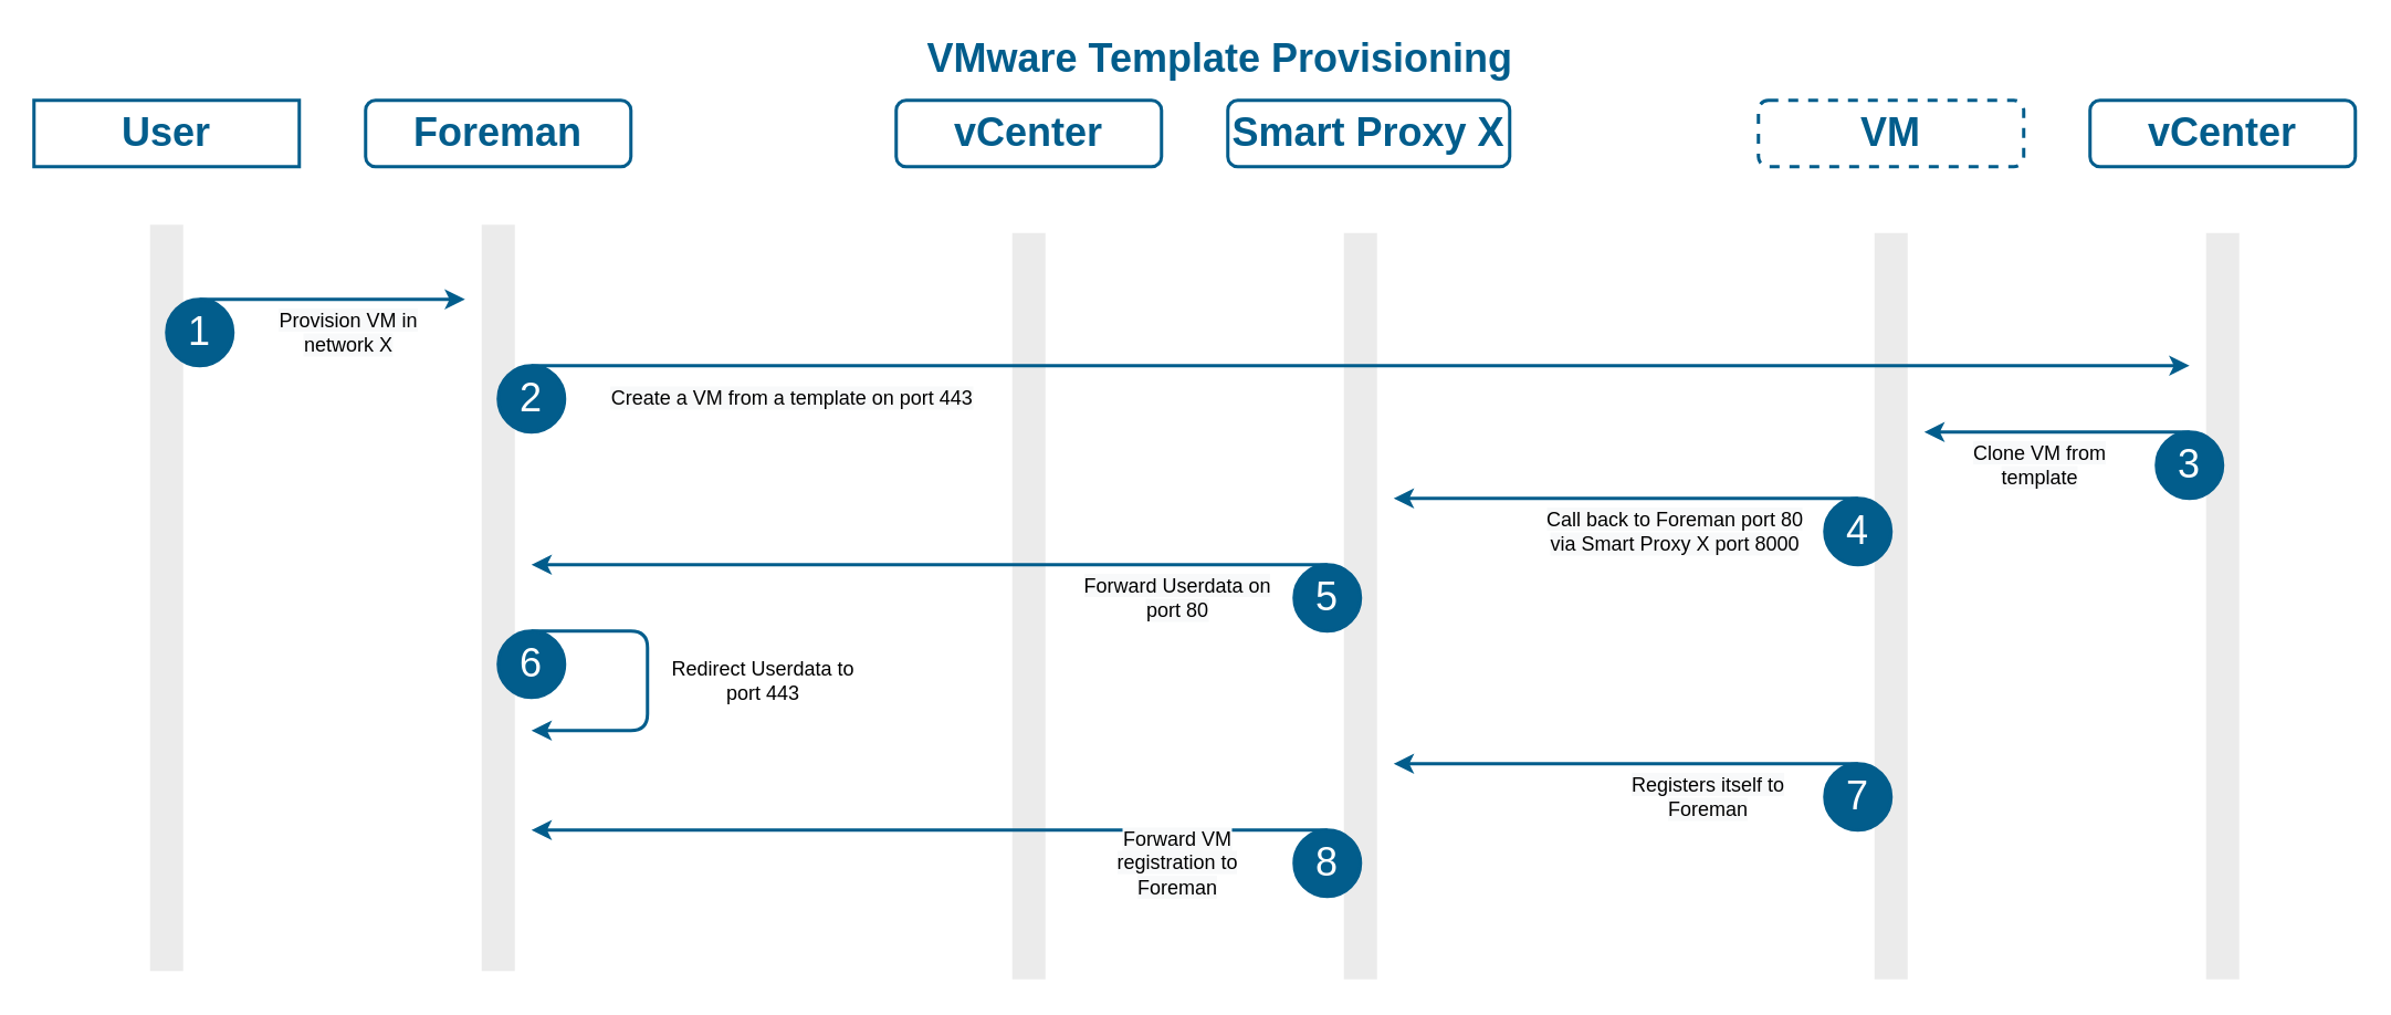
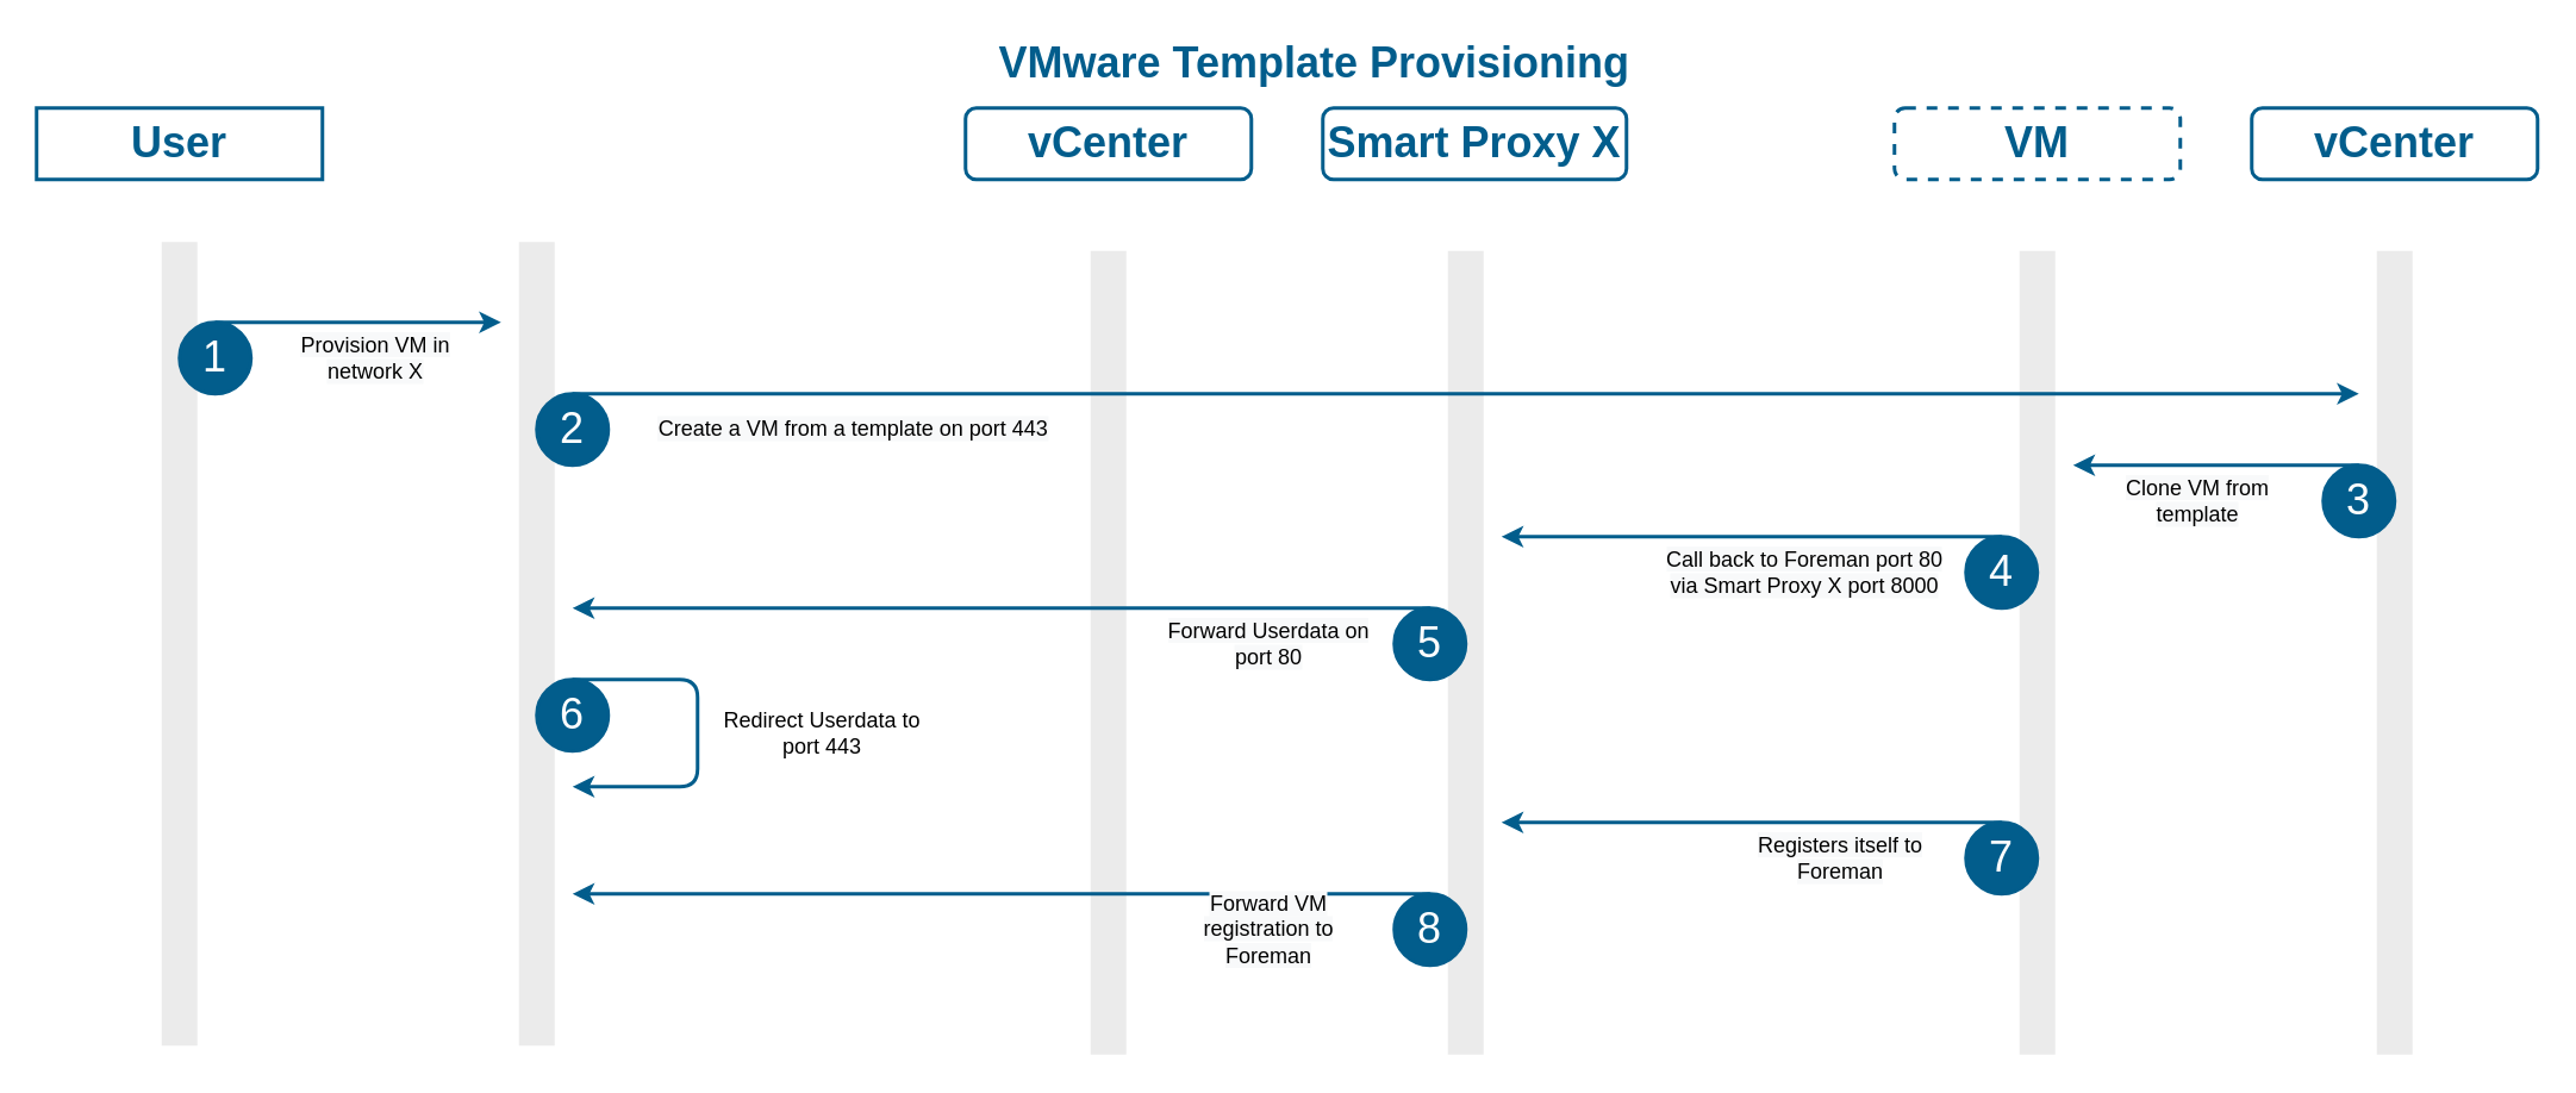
  <mxCell id="0" />
  <mxCell id="1" parent="0" />
  <mxCell id="2" value="" style="rounded=0;whiteSpace=wrap;html=1;strokeWidth=1;fontSize=18;fillColor=#CCCCCC;strokeColor=none;opacity=40;" parent="1" vertex="1"><mxGeometry x="90" y="135" width="20" height="450" as="geometry" /></mxCell>
  <mxCell id="3" style="edgeStyle=orthogonalEdgeStyle;rounded=1;orthogonalLoop=1;jettySize=auto;html=1;strokeWidth=2;strokeColor=#025D8C;" edge="1" parent="1" source="38"><mxGeometry relative="1" as="geometry"><mxPoint x="320" y="440" as="targetPoint" /><Array as="points"><mxPoint x="390" y="380" /><mxPoint x="390" y="440" /><mxPoint x="320" y="440" /></Array></mxGeometry></mxCell>
  <mxCell id="4" value="" style="rounded=0;whiteSpace=wrap;html=1;strokeWidth=1;fontSize=18;fillColor=#CCCCCC;strokeColor=none;opacity=40;" vertex="1" parent="1"><mxGeometry x="290" y="135" width="20" height="450" as="geometry" /></mxCell>
  <mxCell id="5" value="" style="rounded=0;whiteSpace=wrap;html=1;strokeWidth=1;fontSize=18;fillColor=#CCCCCC;strokeColor=none;opacity=40;" vertex="1" parent="1"><mxGeometry x="610" y="140" width="20" height="450" as="geometry" /></mxCell>
  <mxCell id="6" value="" style="rounded=0;whiteSpace=wrap;html=1;strokeWidth=1;fontSize=18;fillColor=#CCCCCC;strokeColor=none;opacity=40;" vertex="1" parent="1"><mxGeometry x="810" y="140" width="20" height="450" as="geometry" /></mxCell>
  <mxCell id="7" value="" style="rounded=0;whiteSpace=wrap;html=1;strokeWidth=1;fontSize=18;fillColor=#CCCCCC;strokeColor=none;opacity=40;" vertex="1" parent="1"><mxGeometry x="1130" y="140" width="20" height="450" as="geometry" /></mxCell>
  <mxCell id="8" value="" style="rounded=0;whiteSpace=wrap;html=1;strokeWidth=1;fontSize=18;fillColor=#CCCCCC;strokeColor=none;opacity=40;" vertex="1" parent="1"><mxGeometry x="1330" y="140" width="20" height="450" as="geometry" /></mxCell>
  <mxCell id="9" value="User" style="whiteSpace=wrap;html=1;fontSize=24;fontStyle=1;fontColor=#025D8C;fillColor=none;strokeColor=#025D8C;strokeWidth=2;rounded=0;" parent="1" vertex="1"><mxGeometry x="20" y="60" width="160" height="40" as="geometry" /></mxCell>
- <mxCell id="10" value="Foreman" style="rounded=1;whiteSpace=wrap;html=1;fontSize=24;fontStyle=1;fontColor=#025D8C;fillColor=none;strokeColor=#025D8C;strokeWidth=2;" parent="1" vertex="1"><mxGeometry x="220" y="60" width="160" height="40" as="geometry" /></mxCell>
  <mxCell id="11" value="vCenter" style="rounded=1;whiteSpace=wrap;html=1;fontSize=24;fontStyle=1;fontColor=#025D8C;fillColor=none;strokeColor=#025D8C;strokeWidth=2;" parent="1" vertex="1"><mxGeometry x="540" y="60" width="160" height="40" as="geometry" /></mxCell>
  <mxCell id="12" value="1" style="ellipse;whiteSpace=wrap;html=1;fontSize=24;strokeWidth=2;strokeColor=#025D8C;fontColor=#FFFFFF;fillColor=#025D8C;" parent="1" vertex="1"><mxGeometry x="100" y="180" width="40" height="40" as="geometry" /></mxCell>
  <mxCell id="13" value="" style="endArrow=classic;html=1;fontSize=18;exitX=0.5;exitY=0;exitDx=0;exitDy=0;strokeWidth=2;strokeColor=#025D8C;" parent="1" source="12" edge="1"><mxGeometry width="50" height="50" relative="1" as="geometry"><mxPoint x="140" y="180" as="sourcePoint" /><mxPoint x="280" y="180" as="targetPoint" /></mxGeometry></mxCell>
  <mxCell id="14" value="&lt;span style=&quot;color: rgb(0 , 0 , 0) ; font-family: &amp;#34;helvetica&amp;#34; ; font-size: 12px ; font-style: normal ; font-weight: 400 ; letter-spacing: normal ; text-align: center ; text-indent: 0px ; text-transform: none ; word-spacing: 0px ; background-color: rgb(248 , 249 , 250) ; display: inline ; float: none&quot;&gt;Provision VM in network X&lt;/span&gt;" style="rounded=0;whiteSpace=wrap;html=1;strokeColor=none;fillColor=none;" parent="1" vertex="1"><mxGeometry x="150" y="190" width="120" height="20" as="geometry" /></mxCell>
  <mxCell id="15" value="2" style="ellipse;whiteSpace=wrap;html=1;fontSize=24;strokeWidth=2;strokeColor=#025D8C;fontColor=#FFFFFF;fillColor=#025D8C;" parent="1" vertex="1"><mxGeometry x="300" y="220" width="40" height="40" as="geometry" /></mxCell>
  <mxCell id="16" value="" style="endArrow=classic;html=1;fontSize=18;exitX=0.5;exitY=0;exitDx=0;exitDy=0;strokeWidth=2;strokeColor=#025D8C;" parent="1" source="15" edge="1"><mxGeometry width="50" height="50" relative="1" as="geometry"><mxPoint x="355" y="220" as="sourcePoint" /><mxPoint x="1320" y="220" as="targetPoint" /></mxGeometry></mxCell>
  <mxCell id="17" value="&lt;span style=&quot;color: rgb(0 , 0 , 0) ; font-family: &amp;#34;helvetica&amp;#34; ; font-size: 12px ; font-style: normal ; font-weight: 400 ; letter-spacing: normal ; text-align: center ; text-indent: 0px ; text-transform: none ; word-spacing: 0px ; background-color: rgb(248 , 249 , 250) ; display: inline ; float: none&quot;&gt;Create a VM from a template on port 443&lt;/span&gt;" style="rounded=0;whiteSpace=wrap;html=1;strokeColor=none;fillColor=none;" parent="1" vertex="1"><mxGeometry x="360" y="230" width="235" height="20" as="geometry" /></mxCell>
  <mxCell id="18" value="VMware Template Provisioning" style="text;html=1;align=center;verticalAlign=middle;resizable=0;points=[];autosize=1;fontSize=24;fontColor=#025D8C;fontStyle=1" parent="1" vertex="1"><mxGeometry x="550" y="20" width="370" height="30" as="geometry" /></mxCell>
  <mxCell id="19" value="Smart Proxy X" style="rounded=1;whiteSpace=wrap;html=1;fontSize=24;fontStyle=1;fontColor=#025D8C;fillColor=none;strokeColor=#025D8C;strokeWidth=2;" vertex="1" parent="1"><mxGeometry x="740" y="60" width="170" height="40" as="geometry" /></mxCell>
  <mxCell id="20" value="VM" style="rounded=1;whiteSpace=wrap;html=1;fontSize=24;fontStyle=1;fontColor=#025D8C;fillColor=none;strokeColor=#025D8C;strokeWidth=2;dashed=1;" vertex="1" parent="1"><mxGeometry x="1060" y="60" width="160" height="40" as="geometry" /></mxCell>
  <mxCell id="21" value="vCenter" style="rounded=1;whiteSpace=wrap;html=1;fontSize=24;fontStyle=1;fontColor=#025D8C;fillColor=none;strokeColor=#025D8C;strokeWidth=2;" vertex="1" parent="1"><mxGeometry x="1260" y="60" width="160" height="40" as="geometry" /></mxCell>
  <mxCell id="22" value="3" style="ellipse;whiteSpace=wrap;html=1;fontSize=24;strokeWidth=2;strokeColor=#025D8C;fontColor=#FFFFFF;fillColor=#025D8C;" vertex="1" parent="1"><mxGeometry x="1300" y="260" width="40" height="40" as="geometry" /></mxCell>
  <mxCell id="23" value="" style="endArrow=classic;html=1;fontSize=18;exitX=0.5;exitY=0;exitDx=0;exitDy=0;strokeWidth=2;strokeColor=#025D8C;" edge="1" parent="1" source="22"><mxGeometry width="50" height="50" relative="1" as="geometry"><mxPoint x="1040" y="270" as="sourcePoint" /><mxPoint x="1160" y="260" as="targetPoint" /></mxGeometry></mxCell>
  <mxCell id="24" value="&lt;span style=&quot;color: rgb(0 , 0 , 0) ; font-family: &amp;#34;helvetica&amp;#34; ; font-size: 12px ; font-style: normal ; font-weight: 400 ; letter-spacing: normal ; text-align: center ; text-indent: 0px ; text-transform: none ; word-spacing: 0px ; background-color: rgb(248 , 249 , 250) ; display: inline ; float: none&quot;&gt;Clone VM from template&lt;/span&gt;" style="rounded=0;whiteSpace=wrap;html=1;strokeColor=none;fillColor=none;" vertex="1" parent="1"><mxGeometry x="1170" y="270" width="120" height="20" as="geometry" /></mxCell>
  <mxCell id="25" value="4" style="ellipse;whiteSpace=wrap;html=1;fontSize=24;strokeWidth=2;strokeColor=#025D8C;fontColor=#FFFFFF;fillColor=#025D8C;" vertex="1" parent="1"><mxGeometry x="1100" y="300" width="40" height="40" as="geometry" /></mxCell>
  <mxCell id="26" value="" style="endArrow=classic;html=1;fontSize=18;exitX=0.5;exitY=0;exitDx=0;exitDy=0;strokeWidth=2;strokeColor=#025D8C;" edge="1" parent="1" source="25"><mxGeometry width="50" height="50" relative="1" as="geometry"><mxPoint x="840" y="310" as="sourcePoint" /><mxPoint x="840" y="300" as="targetPoint" /></mxGeometry></mxCell>
  <mxCell id="27" value="&lt;span style=&quot;color: rgb(0 , 0 , 0) ; font-family: &amp;#34;helvetica&amp;#34; ; font-size: 12px ; font-style: normal ; font-weight: 400 ; letter-spacing: normal ; text-align: center ; text-indent: 0px ; text-transform: none ; word-spacing: 0px ; background-color: rgb(248 , 249 , 250) ; display: inline ; float: none&quot;&gt;Call back to Foreman port 80 via Smart Proxy X port 8000&lt;/span&gt;" style="rounded=0;whiteSpace=wrap;html=1;strokeColor=none;fillColor=none;" vertex="1" parent="1"><mxGeometry x="930" y="310" width="160" height="20" as="geometry" /></mxCell>
  <mxCell id="28" value="5" style="ellipse;whiteSpace=wrap;html=1;fontSize=24;strokeWidth=2;strokeColor=#025D8C;fontColor=#FFFFFF;fillColor=#025D8C;" vertex="1" parent="1"><mxGeometry x="780" y="340" width="40" height="40" as="geometry" /></mxCell>
  <mxCell id="29" value="" style="endArrow=classic;html=1;fontSize=18;exitX=0.5;exitY=0;exitDx=0;exitDy=0;strokeWidth=2;strokeColor=#025D8C;" edge="1" parent="1" source="28"><mxGeometry width="50" height="50" relative="1" as="geometry"><mxPoint x="520" y="350" as="sourcePoint" /><mxPoint x="320" y="340" as="targetPoint" /></mxGeometry></mxCell>
  <mxCell id="30" value="&lt;span style=&quot;color: rgb(0 , 0 , 0) ; font-family: &amp;#34;helvetica&amp;#34; ; font-size: 12px ; font-style: normal ; font-weight: 400 ; letter-spacing: normal ; text-align: center ; text-indent: 0px ; text-transform: none ; word-spacing: 0px ; background-color: rgb(248 , 249 , 250) ; display: inline ; float: none&quot;&gt;Forward Userdata on port 80&lt;/span&gt;" style="rounded=0;whiteSpace=wrap;html=1;strokeColor=none;fillColor=none;" vertex="1" parent="1"><mxGeometry x="650" y="350" width="120" height="20" as="geometry" /></mxCell>
  <mxCell id="31" value="&lt;font face=&quot;helvetica&quot;&gt;Redirect Userdata to port 443&lt;/font&gt;" style="rounded=0;whiteSpace=wrap;html=1;strokeColor=none;fillColor=none;" vertex="1" parent="1"><mxGeometry x="400" y="400" width="120" height="20" as="geometry" /></mxCell>
  <mxCell id="32" value="7" style="ellipse;whiteSpace=wrap;html=1;fontSize=24;strokeWidth=2;strokeColor=#025D8C;fontColor=#FFFFFF;fillColor=#025D8C;" vertex="1" parent="1"><mxGeometry x="1100" y="460" width="40" height="40" as="geometry" /></mxCell>
  <mxCell id="33" value="" style="endArrow=classic;html=1;fontSize=18;exitX=0.5;exitY=0;exitDx=0;exitDy=0;strokeWidth=2;strokeColor=#025D8C;" edge="1" parent="1" source="32"><mxGeometry width="50" height="50" relative="1" as="geometry"><mxPoint x="840" y="470" as="sourcePoint" /><mxPoint x="840" y="460" as="targetPoint" /></mxGeometry></mxCell>
  <mxCell id="34" value="&lt;span style=&quot;color: rgb(0 , 0 , 0) ; font-family: &amp;#34;helvetica&amp;#34; ; font-size: 12px ; font-style: normal ; font-weight: 400 ; letter-spacing: normal ; text-align: center ; text-indent: 0px ; text-transform: none ; word-spacing: 0px ; background-color: rgb(248 , 249 , 250) ; display: inline ; float: none&quot;&gt;Registers itself to Foreman&lt;/span&gt;" style="rounded=0;whiteSpace=wrap;html=1;strokeColor=none;fillColor=none;" vertex="1" parent="1"><mxGeometry x="970" y="470" width="120" height="20" as="geometry" /></mxCell>
  <mxCell id="35" value="8" style="ellipse;whiteSpace=wrap;html=1;fontSize=24;strokeWidth=2;strokeColor=#025D8C;fontColor=#FFFFFF;fillColor=#025D8C;" vertex="1" parent="1"><mxGeometry x="780" y="500" width="40" height="40" as="geometry" /></mxCell>
  <mxCell id="36" value="" style="endArrow=classic;html=1;fontSize=18;exitX=0.5;exitY=0;exitDx=0;exitDy=0;strokeWidth=2;strokeColor=#025D8C;" edge="1" parent="1" source="35"><mxGeometry width="50" height="50" relative="1" as="geometry"><mxPoint x="520" y="510" as="sourcePoint" /><mxPoint x="320" y="500" as="targetPoint" /></mxGeometry></mxCell>
  <mxCell id="37" value="&lt;span style=&quot;color: rgb(0 , 0 , 0) ; font-family: &amp;#34;helvetica&amp;#34; ; font-size: 12px ; font-style: normal ; font-weight: 400 ; letter-spacing: normal ; text-align: center ; text-indent: 0px ; text-transform: none ; word-spacing: 0px ; background-color: rgb(248 , 249 , 250) ; display: inline ; float: none&quot;&gt;Forward VM registration to Foreman&lt;/span&gt;" style="rounded=0;whiteSpace=wrap;html=1;strokeColor=none;fillColor=none;" vertex="1" parent="1"><mxGeometry x="650" y="510" width="120" height="20" as="geometry" /></mxCell>
  <mxCell id="38" value="6" style="ellipse;whiteSpace=wrap;html=1;fontSize=24;strokeWidth=2;strokeColor=#025D8C;fontColor=#FFFFFF;fillColor=#025D8C;" vertex="1" parent="1"><mxGeometry x="300" y="380" width="40" height="40" as="geometry" /></mxCell>
